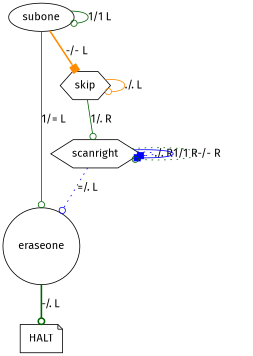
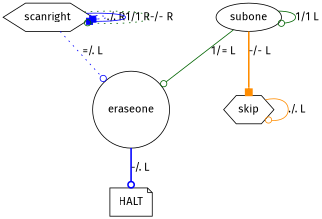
  digraph {
    fontname="Fira Sans"
    node [fontname="Fira Sans" shape=hexagon]
    edge [arrowhead=odot color=blue fontname="Fira Sans" style=solid]
    scanright
    eraseone [shape=circle]
    HALT [shape=note]
    subone [shape=ellipse]
    skip
    scanright -> scanright [arrowhead=box label="./. R" style=dotted]
    scanright -> scanright [arrowhead=box label="1/1 R"]
    scanright -> scanright [color=darkgreen label="-/- R" style=dotted]
    scanright -> eraseone [label="=/. L" style=dotted]
-   eraseone -> HALT [color=darkgreen label="-/. L" style=bold]
+   eraseone -> HALT [label="-/. L" style=bold]
    subone -> eraseone [color=darkgreen label="1/= L"]
    subone -> subone [color=darkgreen label="1/1 L"]
    subone -> skip [arrowhead=box color=darkorange label="-/- L" style=bold]
-   skip -> scanright [color=darkgreen label="1/. R"]
    skip -> skip [color=darkorange label="./. L"]
  }
